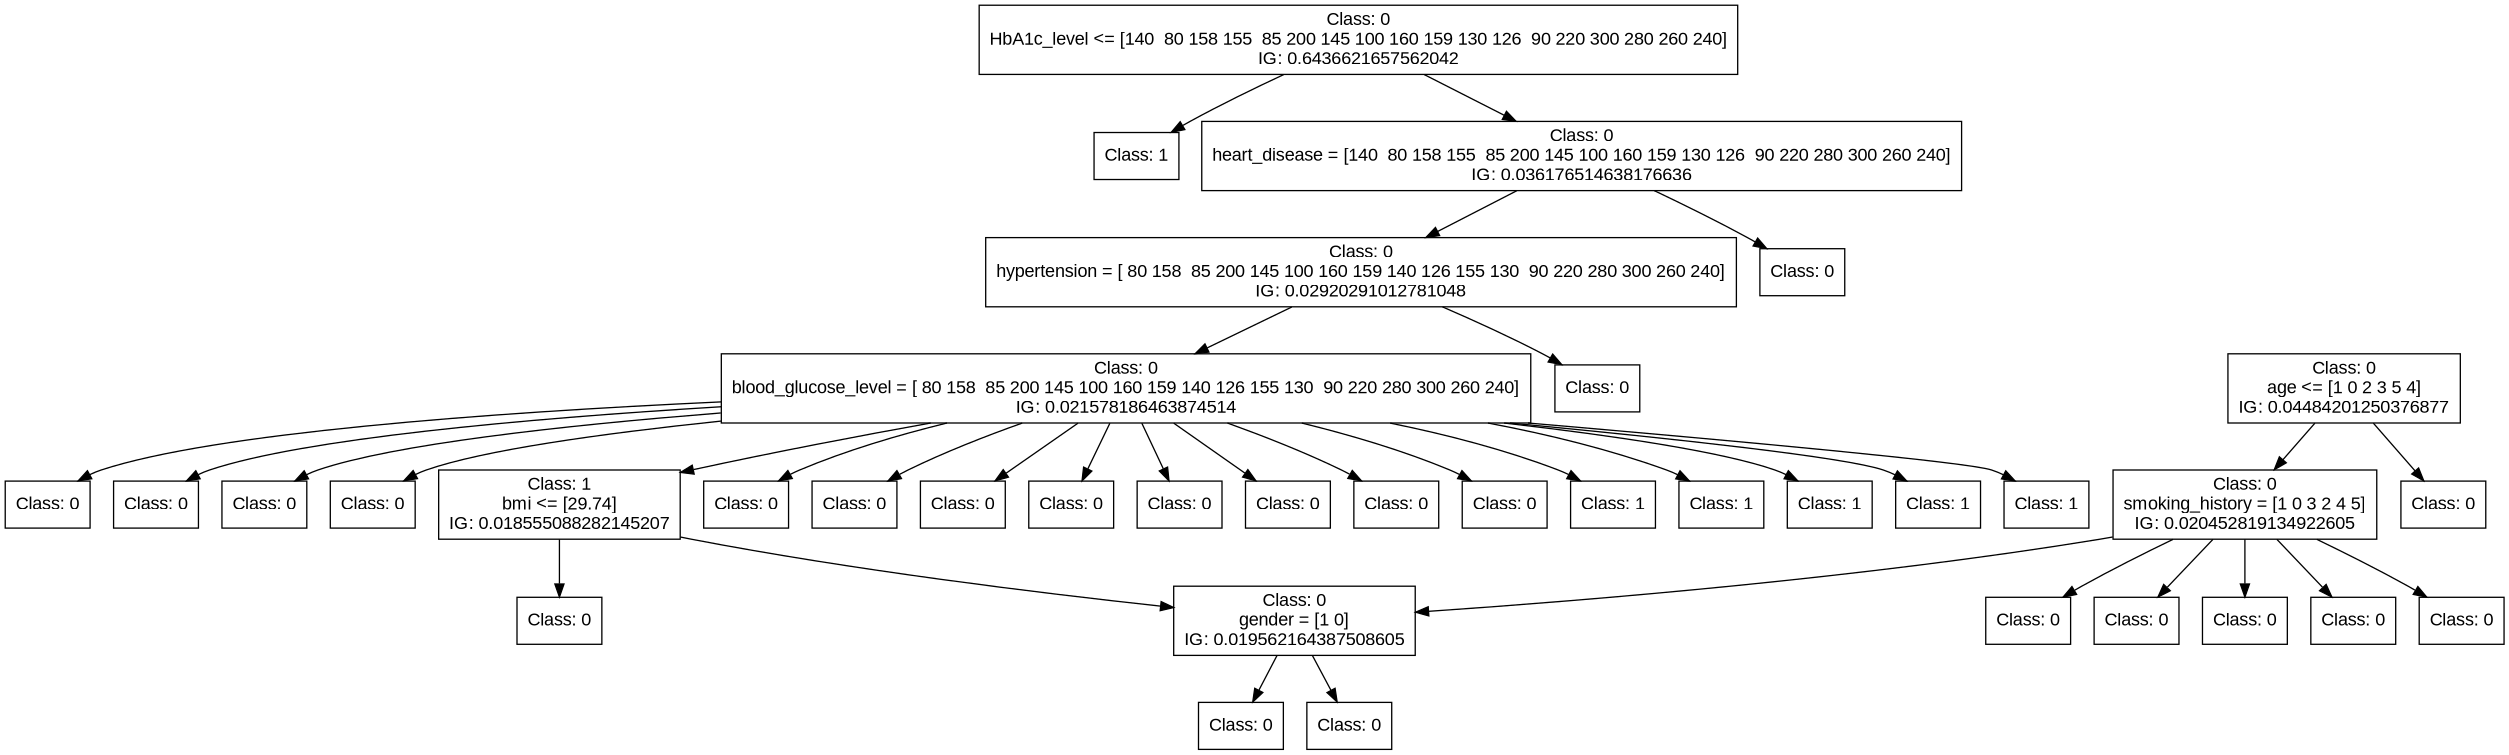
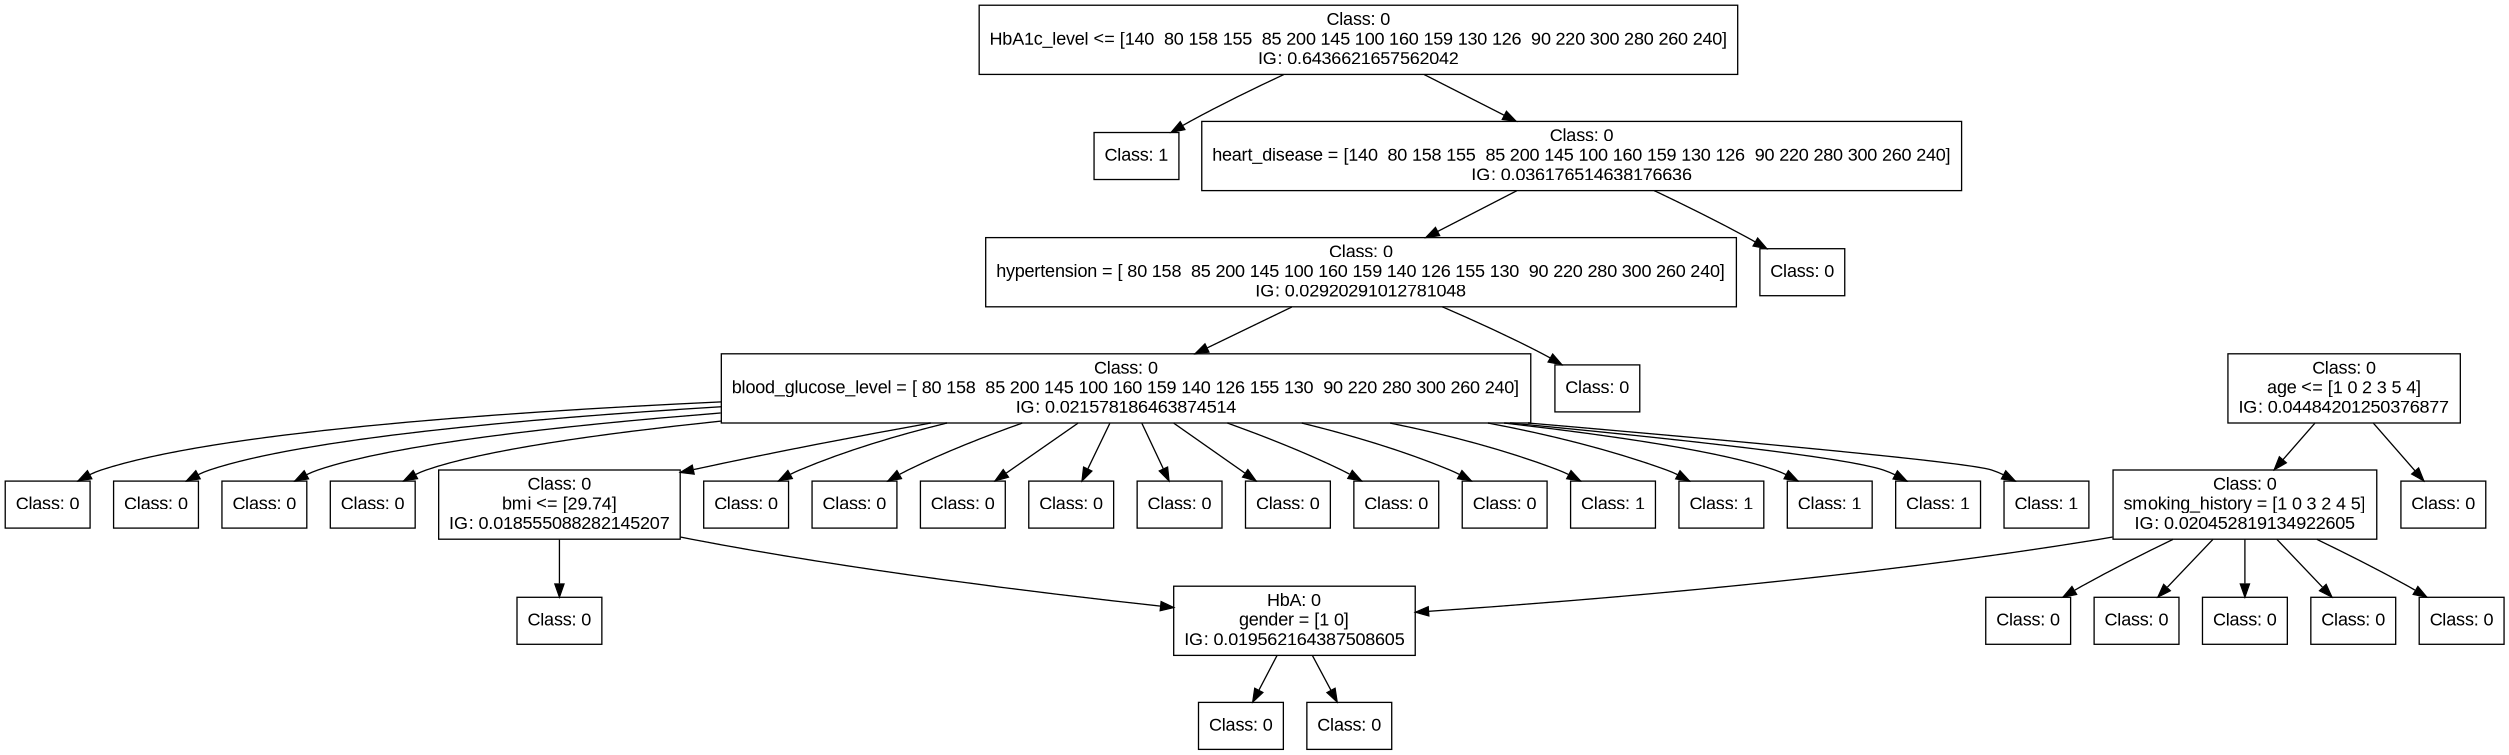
  digraph {
    fontname="Liberation Sans"
    rankdir=TD
    node [fontname="Liberation Sans" shape=box]
    edge [fontname="Liberation Sans"]
    n1 [label="Class: 0\nHbA1c_level <= [140  80 158 155  85 200 145 100 160 159 130 126  90 220 300 280 260 240]\nIG: 0.6436621657562042"]
    n2 [label="Class: 1\n"]
    n3 [label="Class: 0\nheart_disease = [140  80 158 155  85 200 145 100 160 159 130 126  90 220 280 300 260 240]\nIG: 0.036176514638176636"]
    n4 [label="Class: 0\nhypertension = [ 80 158  85 200 145 100 160 159 140 126 155 130  90 220 280 300 260 240]\nIG: 0.02920291012781048"]
    n5 [label="Class: 0\n"]
    n6 [label="Class: 0\nblood_glucose_level = [ 80 158  85 200 145 100 160 159 140 126 155 130  90 220 280 300 260 240]\nIG: 0.021578186463874514"]
    n7 [label="Class: 0\n"]
    n8 [label="Class: 0\n"]
    n9 [label="Class: 0\n"]
    n10 [label="Class: 0\n"]
    n11 [label="Class: 0\n"]
-   n12 [label="Class: 1\nbmi <= [29.74]\nIG: 0.018555088282145207"]
+   n12 [label="Class: 0\nbmi <= [29.74]\nIG: 0.018555088282145207"]
    n13 [label="Class: 0\n"]
    n14 [label="Class: 0\n"]
    n15 [label="Class: 0\n"]
    n16 [label="Class: 0\n"]
    n17 [label="Class: 0\n"]
    n18 [label="Class: 0\n"]
    n19 [label="Class: 0\n"]
    n20 [label="Class: 0\n"]
    n21 [label="Class: 1\n"]
    n22 [label="Class: 1\n"]
    n23 [label="Class: 1\n"]
    n24 [label="Class: 1\n"]
    n25 [label="Class: 1\n"]
    n26 [label="Class: 0\n"]
-   n27 [label="Class: 0\ngender = [1 0]\nIG: 0.019562164387508605"]
+   n27 [label="HbA: 0\ngender = [1 0]\nIG: 0.019562164387508605"]
    n28 [label="Class: 0\nage <= [1 0 2 3 5 4]\nIG: 0.04484201250376877"]
    n29 [label="Class: 0\nsmoking_history = [1 0 3 2 4 5]\nIG: 0.020452819134922605"]
    n30 [label="Class: 0\n"]
    n31 [label="Class: 0\n"]
    n32 [label="Class: 0\n"]
    n33 [label="Class: 0\n"]
    n34 [label="Class: 0\n"]
    n35 [label="Class: 0\n"]
    n36 [label="Class: 0\n"]
    n37 [label="Class: 0\n"]
    n1 -> n2
    n1 -> n3
    n3 -> n4
    n3 -> n5
    n4 -> n6
    n4 -> n7
    n6 -> n8
    n6 -> n9
    n6 -> n10
    n6 -> n11
    n6 -> n12
    n6 -> n13
    n6 -> n14
    n6 -> n15
    n6 -> n16
    n6 -> n17
    n6 -> n18
    n6 -> n19
    n6 -> n20
    n6 -> n21
    n6 -> n22
    n6 -> n23
    n6 -> n24
    n6 -> n25
    n12 -> n26
    n12 -> n27
    n27 -> n36
    n27 -> n37
    n28 -> n29
    n28 -> n30
    n29 -> n27
    n29 -> n31
    n29 -> n32
    n29 -> n33
    n29 -> n34
    n29 -> n35
  }
